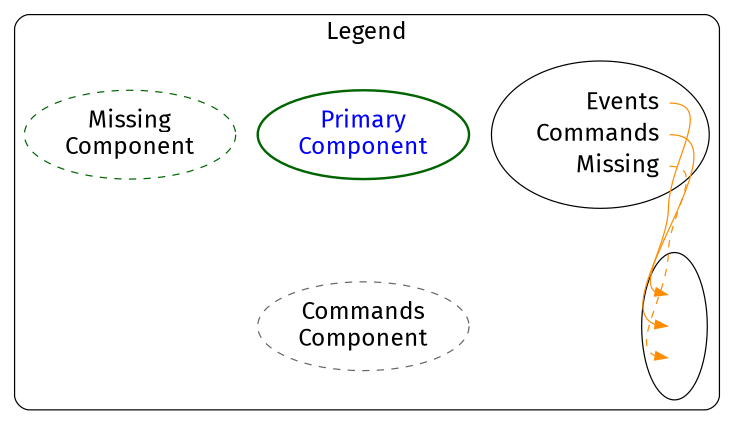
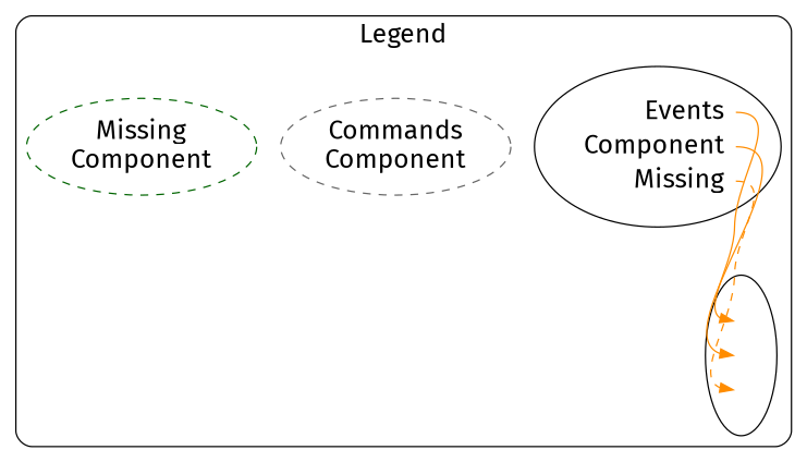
  digraph {
    fontname="Fira Sans"
    rankdir=TB
    splines=true
    node [fontname="Fira Sans" fontsize=20 shape=oval]
    edge [color=darkorange fontname="Fira Sans" fontsize=10]
-   n1 [label=<<table border="0" cellpadding="2" cellspacing="0" cellborder="0">       <tr><td align="right" port="i2">Events </td></tr>       <tr><td align="right" port="i3">Commands </td></tr>        <tr><td align="right" port="i1">Missing </td></tr>      </table>>]
+   n1 [label=<<table border="0" cellpadding="2" cellspacing="0" cellborder="0">       <tr><td align="right" port="i2">Events </td></tr>       <tr><td align="right" port="i3">Component </td></tr>        <tr><td align="right" port="i1">Missing </td></tr>      </table>>]
    n2 [label=<<table border="0" cellpadding="2" cellspacing="0" cellborder="0">       <tr><td port="i2">&nbsp;</td></tr>       <tr><td port="i3">&nbsp;</td></tr>       <tr><td port="i1">&nbsp;</td></tr>       </table>>]
-   n3 [color=darkgreen fontcolor=blue label="Primary\nComponent" style=bold]
    n4 [color=gray40 label="Commands\nComponent" style=dashed]
    n5 [color=darkgreen label="Missing\nComponent" style=dashed]
    subgraph cluster_1 {
      fontsize=20
      label=Legend
      style=rounded
      n1
      n2
-     n3
      n4
      n5
    }
    n1 -> n2 [headport="i2:w" tailport="i2:e"]
    n1 -> n2 [headport="i3:w" tailport="i3:e"]
    n1 -> n2 [headport="i1:w" style=dashed tailport="i1:e"]
-   n3 -> n4 [style=invis color=""]
  }
